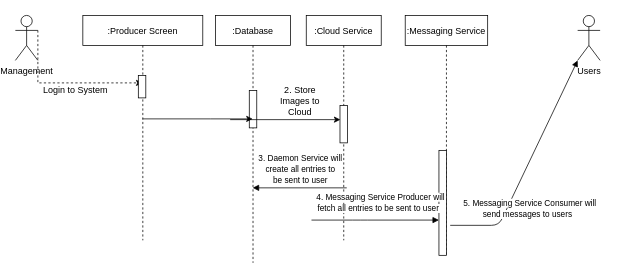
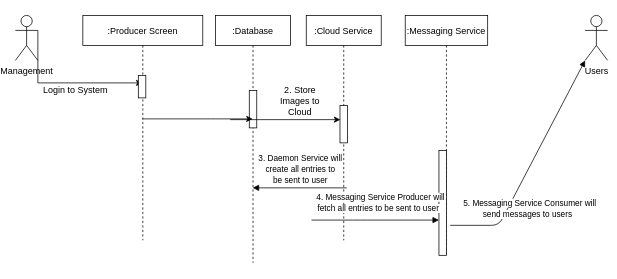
  <mxCell id="0" />
  <mxCell id="1" parent="0" />
- <mxCell id="2" style="edgeStyle=orthogonalEdgeStyle;rounded=0;orthogonalLoop=1;jettySize=auto;html=1;exitX=1;exitY=0.333;exitDx=0;exitDy=0;exitPerimeter=0;dashed=1;" edge="1" parent="1" source="3" target="4"><mxGeometry relative="1" as="geometry"><mxPoint x="100" y="170" as="targetPoint" /><Array as="points"><mxPoint x="50" y="110" /></Array></mxGeometry></mxCell>
+ <mxCell id="2" style="edgeStyle=orthogonalEdgeStyle;rounded=0;orthogonalLoop=1;jettySize=auto;html=1;exitX=1;exitY=0.333;exitDx=0;exitDy=0;exitPerimeter=0;" edge="1" parent="1" source="3" target="4"><mxGeometry relative="1" as="geometry"><mxPoint x="100" y="170" as="targetPoint" /><Array as="points"><mxPoint x="50" y="110" /></Array></mxGeometry></mxCell>
  <mxCell id="3" value="Management&lt;br&gt;" style="shape=umlActor;verticalLabelPosition=bottom;verticalAlign=top;html=1;outlineConnect=0;" vertex="1" parent="1"><mxGeometry x="20" y="20" width="30" height="60" as="geometry" /></mxCell>
  <mxCell id="4" value=":Producer Screen" style="shape=umlLifeline;perimeter=lifelinePerimeter;container=1;collapsible=0;recursiveResize=0;rounded=0;shadow=0;strokeWidth=1;" vertex="1" parent="1"><mxGeometry x="110" y="20" width="160" height="300" as="geometry" /></mxCell>
  <mxCell id="5" value="" style="points=[];perimeter=orthogonalPerimeter;rounded=0;shadow=0;strokeWidth=1;" vertex="1" parent="4"><mxGeometry x="74" y="80" width="10" height="30" as="geometry" /></mxCell>
  <mxCell id="6" value="Login to System" style="text;html=1;align=center;verticalAlign=middle;resizable=0;points=[];autosize=1;strokeColor=none;fillColor=none;" vertex="1" parent="4"><mxGeometry x="-60" y="90" width="100" height="20" as="geometry" /></mxCell>
  <mxCell id="7" value=":Database" style="shape=umlLifeline;perimeter=lifelinePerimeter;container=1;collapsible=0;recursiveResize=0;rounded=0;shadow=0;strokeWidth=1;" vertex="1" parent="1"><mxGeometry x="287" y="20" width="100" height="330" as="geometry" /></mxCell>
  <mxCell id="8" value="" style="points=[];perimeter=orthogonalPerimeter;rounded=0;shadow=0;strokeWidth=1;" vertex="1" parent="7"><mxGeometry x="45" y="100" width="10" height="50" as="geometry" /></mxCell>
  <mxCell id="9" value=":Cloud Service" style="shape=umlLifeline;perimeter=lifelinePerimeter;container=1;collapsible=0;recursiveResize=0;rounded=0;shadow=0;strokeWidth=1;" vertex="1" parent="1"><mxGeometry x="408" y="20" width="100" height="300" as="geometry" /></mxCell>
  <mxCell id="10" value="" style="points=[];perimeter=orthogonalPerimeter;rounded=0;shadow=0;strokeWidth=1;" vertex="1" parent="9"><mxGeometry x="45" y="120" width="10" height="50" as="geometry" /></mxCell>
  <mxCell id="11" value="" style="verticalAlign=bottom;endArrow=block;shadow=0;strokeWidth=1;" edge="1" parent="9" target="7"><mxGeometry relative="1" as="geometry"><mxPoint x="54" y="230" as="sourcePoint" /><mxPoint x="-21" y="230" as="targetPoint" /></mxGeometry></mxCell>
  <mxCell id="12" value=":Messaging Service" style="shape=umlLifeline;perimeter=lifelinePerimeter;container=1;collapsible=0;recursiveResize=0;rounded=0;shadow=0;strokeWidth=1;" vertex="1" parent="1"><mxGeometry x="540" y="20" width="110" height="320" as="geometry" /></mxCell>
  <mxCell id="13" value="" style="points=[];perimeter=orthogonalPerimeter;rounded=0;shadow=0;strokeWidth=1;" vertex="1" parent="12"><mxGeometry x="45" y="180" width="10" height="140" as="geometry" /></mxCell>
  <mxCell id="14" value="" style="verticalAlign=bottom;endArrow=block;entryX=0;entryY=0;shadow=0;strokeWidth=1;" edge="1" parent="12"><mxGeometry x="0.353" y="49" relative="1" as="geometry"><mxPoint x="-125" y="273" as="sourcePoint" /><mxPoint x="45" y="273" as="targetPoint" /><Array as="points"><mxPoint x="-60" y="273" /></Array><mxPoint as="offset" /></mxGeometry></mxCell>
- <mxCell id="15" value="Users" style="shape=umlActor;verticalLabelPosition=bottom;verticalAlign=top;html=1;outlineConnect=0;" vertex="1" parent="1"><mxGeometry x="770" y="20" width="30" height="60" as="geometry" /></mxCell>
+ <mxCell id="15" value="Users" style="shape=umlActor;verticalLabelPosition=bottom;verticalAlign=top;html=1;outlineConnect=0;" vertex="1" parent="1"><mxGeometry x="780" y="20" width="30" height="60" as="geometry" /></mxCell>
  <mxCell id="16" value="" style="endArrow=classic;html=1;rounded=0;" edge="1" parent="1"><mxGeometry width="50" height="50" relative="1" as="geometry"><mxPoint x="189.5" y="158" as="sourcePoint" /><mxPoint x="336.5" y="158" as="targetPoint" /><Array as="points"><mxPoint x="190" y="158" /><mxPoint x="280" y="158" /></Array></mxGeometry></mxCell>
  <mxCell id="17" value="2. Store Images to Cloud" style="text;html=1;strokeColor=none;fillColor=none;align=center;verticalAlign=middle;whiteSpace=wrap;rounded=0;" vertex="1" parent="1"><mxGeometry x="370" y="110" width="60" height="48" as="geometry" /></mxCell>
  <mxCell id="18" value="" style="endArrow=classic;html=1;rounded=0;" edge="1" parent="1"><mxGeometry width="50" height="50" relative="1" as="geometry"><mxPoint x="306.5" y="159" as="sourcePoint" /><mxPoint x="453.5" y="159" as="targetPoint" /><Array as="points"><mxPoint x="307" y="159" /><mxPoint x="397" y="159" /></Array></mxGeometry></mxCell>
  <mxCell id="19" value="&lt;span style=&quot;font-size: 11px ; background-color: rgb(255 , 255 , 255)&quot;&gt;3. Daemon Service will&lt;/span&gt;&lt;br style=&quot;padding: 0px ; margin: 0px ; font-size: 11px&quot;&gt;&lt;span style=&quot;font-size: 11px ; background-color: rgb(255 , 255 , 255)&quot;&gt;create all&amp;nbsp;entries to&lt;/span&gt;&lt;br style=&quot;padding: 0px ; margin: 0px ; font-size: 11px&quot;&gt;&lt;span style=&quot;font-size: 11px ; background-color: rgb(255 , 255 , 255)&quot;&gt;be sent to user&lt;/span&gt;" style="text;html=1;align=center;verticalAlign=middle;resizable=0;points=[];autosize=1;strokeColor=none;fillColor=none;" vertex="1" parent="1"><mxGeometry x="335" y="200" width="130" height="50" as="geometry" /></mxCell>
  <mxCell id="20" value="&lt;span style=&quot;font-size: 11px ; background-color: rgb(255 , 255 , 255)&quot;&gt;4. Messaging Service Producer will &lt;br&gt;fetch all entries to be sent to user&amp;nbsp;&amp;nbsp;&lt;/span&gt;" style="text;html=1;align=center;verticalAlign=middle;resizable=0;points=[];autosize=1;strokeColor=none;fillColor=none;" vertex="1" parent="1"><mxGeometry x="412" y="255" width="190" height="30" as="geometry" /></mxCell>
  <mxCell id="21" value="" style="verticalAlign=bottom;endArrow=block;entryX=0;entryY=1;shadow=0;strokeWidth=1;entryDx=0;entryDy=0;entryPerimeter=0;" edge="1" parent="1" target="15"><mxGeometry relative="1" as="geometry"><mxPoint x="600" y="300" as="sourcePoint" /><mxPoint x="770" y="300" as="targetPoint" /><Array as="points"><mxPoint x="665" y="300" /></Array></mxGeometry></mxCell>
  <mxCell id="22" value="&lt;span style=&quot;font-size: 11px ; background-color: rgb(255 , 255 , 255)&quot;&gt;5. Messaging Service Consumer will &lt;br&gt;send messages to users&amp;nbsp;&amp;nbsp;&lt;/span&gt;" style="text;html=1;align=center;verticalAlign=middle;resizable=0;points=[];autosize=1;strokeColor=none;fillColor=none;" vertex="1" parent="1"><mxGeometry x="611" y="263" width="190" height="30" as="geometry" /></mxCell>
